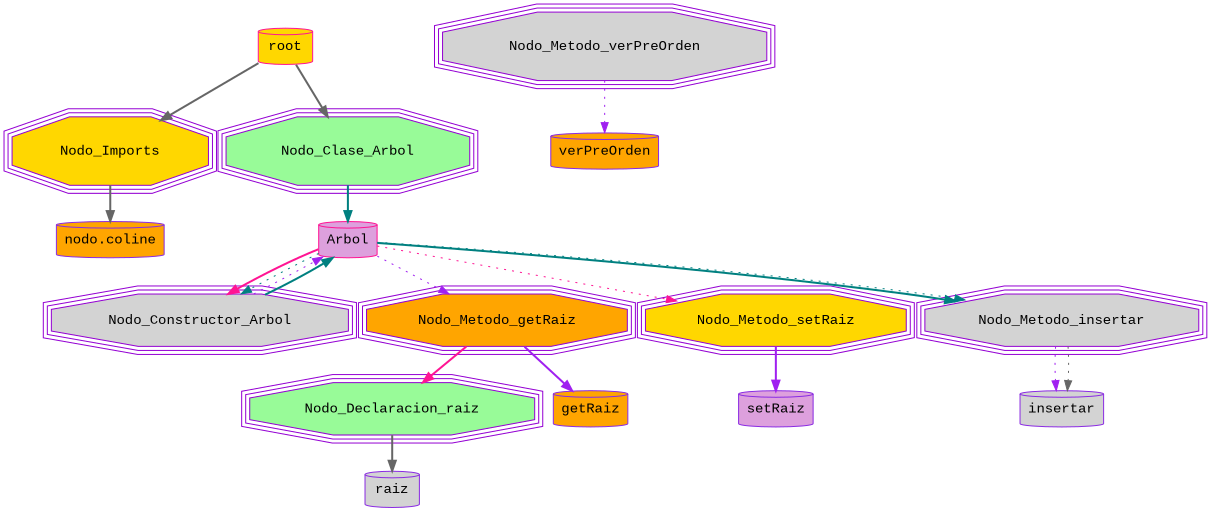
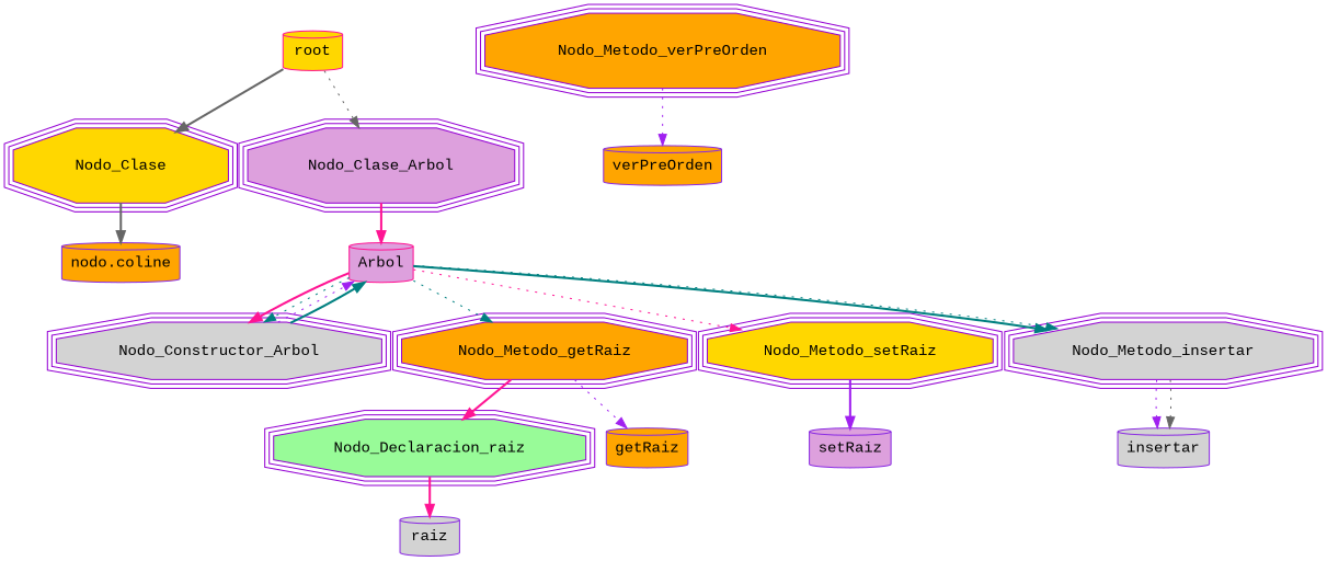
  digraph {
    fontname="Liberation Mono"
    node [color=darkviolet fillcolor=lightgrey fontname="Liberation Mono" shape=cylinder style=filled]
    edge [color=teal fontname="Liberation Mono" style=dotted]
    root [color=deeppink fillcolor=gold]
-   Nodo_Imports [fillcolor=gold shape=tripleoctagon]
-   Nodo_Clase_Arbol [fillcolor=palegreen shape=tripleoctagon]
+   Nodo_Imports [fillcolor=gold shape=tripleoctagon label=Nodo_Clase]
+   Nodo_Clase_Arbol [fillcolor=plum shape=tripleoctagon]
    "nodo.coline" [color=blueviolet fillcolor=orange]
    Arbol [color=deeppink fillcolor=plum]
    Nodo_Constructor_Arbol [shape=tripleoctagon]
    Nodo_Metodo_getRaiz [fillcolor=orange shape=tripleoctagon]
    Nodo_Metodo_setRaiz [fillcolor=gold shape=tripleoctagon]
    Nodo_Metodo_insertar [shape=tripleoctagon]
    Nodo_Declaracion_raiz [fillcolor=palegreen shape=tripleoctagon]
    raiz [color=blueviolet]
    getRaiz [color=blueviolet fillcolor=orange]
    setRaiz [color=blueviolet fillcolor=plum]
-   Nodo_Metodo_verPreOrden [shape=tripleoctagon]
+   Nodo_Metodo_verPreOrden [fillcolor=orange shape=tripleoctagon]
    verPreOrden [color=blueviolet fillcolor=orange]
    insertar [color=blueviolet]
    root -> Nodo_Imports [color=gray40 style=bold]
-   root -> Nodo_Clase_Arbol [color=gray40 style=bold]
+   root -> Nodo_Clase_Arbol [color=gray40]
    Nodo_Imports -> "nodo.coline" [color=gray40 style=bold]
-   Nodo_Clase_Arbol -> Arbol [style=bold]
+   Nodo_Clase_Arbol -> Arbol [color=deeppink style=bold]
    Arbol -> Nodo_Constructor_Arbol [color=deeppink style=bold]
    Arbol -> Nodo_Constructor_Arbol
-   Arbol -> Nodo_Metodo_getRaiz [color=purple]
+   Arbol -> Nodo_Metodo_getRaiz
    Arbol -> Nodo_Metodo_setRaiz [color=deeppink]
    Arbol -> Nodo_Metodo_insertar [style=bold]
    Arbol -> Nodo_Metodo_insertar
    Nodo_Constructor_Arbol -> Arbol [color=purple]
    Nodo_Constructor_Arbol -> Arbol [style=bold]
    Nodo_Metodo_getRaiz -> Nodo_Declaracion_raiz [color=deeppink style=bold]
-   Nodo_Metodo_getRaiz -> getRaiz [color=purple style=bold]
+   Nodo_Metodo_getRaiz -> getRaiz [color=purple]
    Nodo_Metodo_setRaiz -> setRaiz [color=purple style=bold]
    Nodo_Metodo_insertar -> insertar [color=purple]
    Nodo_Metodo_insertar -> insertar [color=gray40]
-   Nodo_Declaracion_raiz -> raiz [color=gray40 style=bold]
+   Nodo_Declaracion_raiz -> raiz [color=deeppink style=bold]
    Nodo_Metodo_verPreOrden -> verPreOrden [color=purple]
  }
